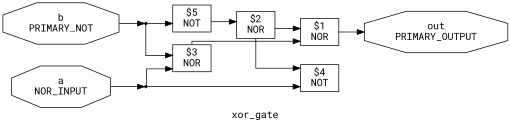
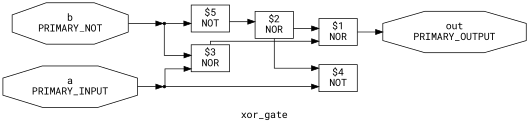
  digraph {
    fontname="Roboto Mono"
    label=xor_gate
    rankdir=LR
    remincross=true
    splines=ortho
    node [fontname="Roboto Mono" shape=box]
    edge [fontname="Roboto Mono"]
    n1 [label="b\nPRIMARY_NOT" shape=octagon]
-   n2 [label="a\nNOR_INPUT" shape=octagon]
+   n2 [label="a\nPRIMARY_INPUT" shape=octagon]
    n3 [label="out\nPRIMARY_OUTPUT" shape=octagon]
    bPoint [shape=point]
    aPoint [shape=point]
    n6 [label="$3\nNOR"]
    n7 [label="$5\nNOT"]
    n8 [label="$4\nNOT"]
    n9 [label="$1\nNOR"]
    n10 [label="$2\nNOR"]
    subgraph sub_1 {
      rank=same
      n1
      n2
    }
    subgraph sub_2 {
      rank=same
      n3
    }
    n1 -> bPoint [headport=w]
    n2 -> aPoint [headport=w]
    bPoint -> n6 [tailport=e]
    bPoint -> n7 [tailport=e]
    aPoint -> n6 [tailport=e]
    aPoint -> n8 [tailport=e]
    n6 -> n9
    n7 -> n10
    n9 -> n3
    n10 -> n8
    n10 -> n9
  }
